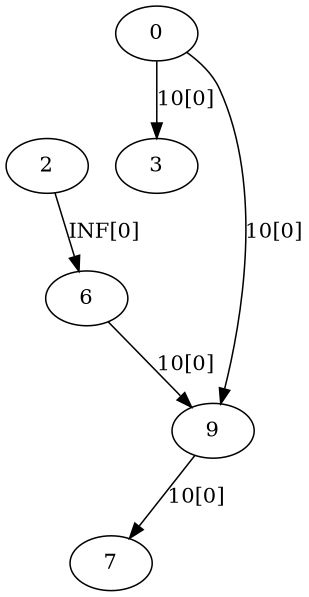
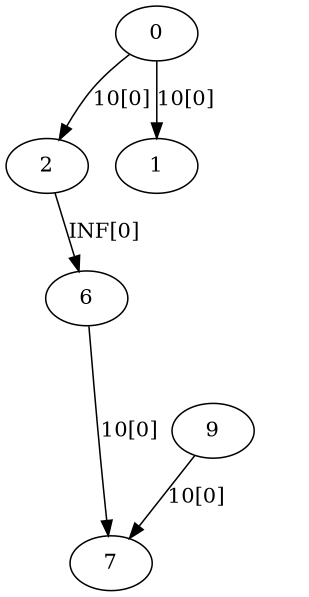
  digraph {
    0
    2
-   3
+   3 [label=1]
    6
    n5 [label=9]
    7
-   0 -> n5 [label="10[0]"]
+   0 -> 2 [label="10[0]"]
    0 -> 3 [label="10[0]"]
    2 -> 6 [label="INF[0]"]
-   6 -> n5 [label="10[0]"]
+   6 -> 7 [label="10[0]"]
    n5 -> 7 [label="10[0]"]
  }
